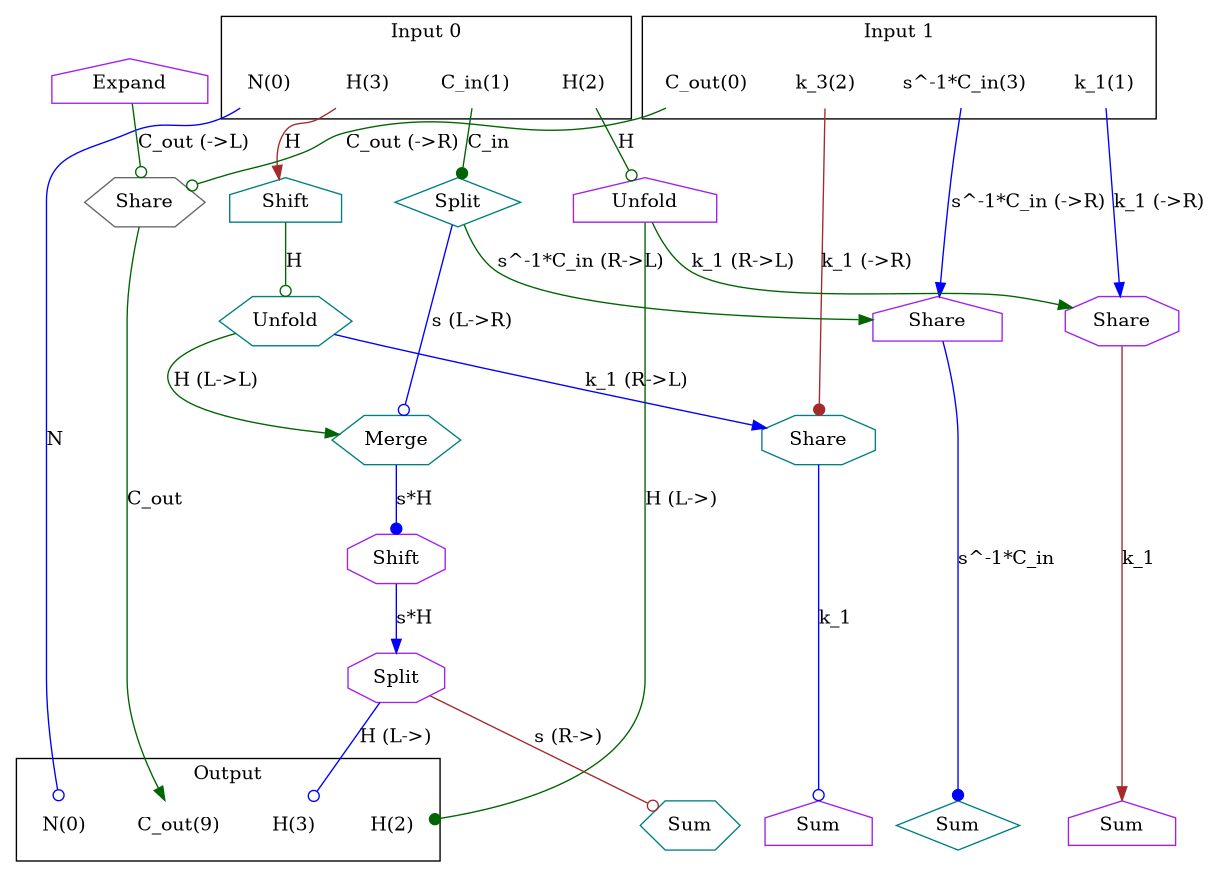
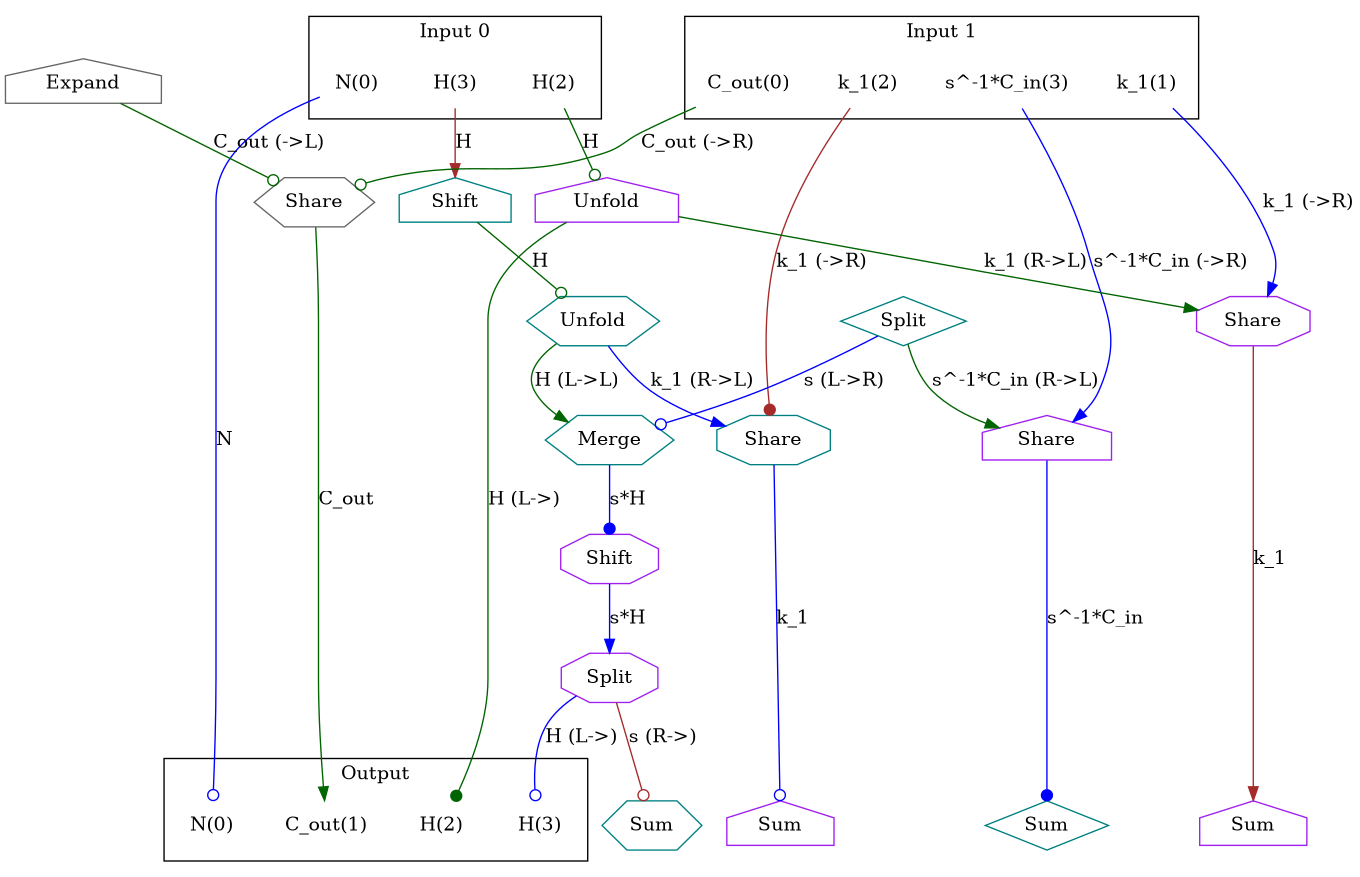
  digraph {
    newrank=true
    node [color=purple shape=none]
    edge [arrowhead=normal color=blue]
    n1 [color=teal label=Sum shape=hexagon]
    n2 [label=Sum shape=house]
    n3 [label=Sum shape=house]
    n4 [color=teal label=Sum shape=diamond]
    n5 [color=teal label="N(0)"]
-   n6 [label="C_out(9)"]
+   n6 [label="C_out(1)"]
    n7 [color=teal label="H(2)"]
    n8 [label="H(3)"]
    n9 [label="N(0)"]
-   n10 [label="C_in(1)"]
    n11 [color=gray40 label="H(2)"]
    n12 [label="H(3)"]
    n13 [color=gray40 label="C_out(0)"]
    n14 [label="k_1(1)"]
-   n15 [color=gray40 label="k_3(2)"]
+   n15 [color=gray40 label="k_1(2)"]
    n16 [label="s^-1*C_in(3)"]
    n17 [color=teal label=Split shape=diamond]
    n18 [label=Unfold shape=house]
    n19 [color=teal label=Shift shape=house]
    n20 [color=gray40 label=Share shape=hexagon]
    n21 [label=Share shape=octagon]
    n22 [color=teal label=Share shape=octagon]
    n23 [label=Share shape=house]
-   n24 [label=Expand shape=house]
+   n24 [color=gray40 label=Expand shape=house]
    n25 [label=Shift shape=octagon]
    n26 [label=Split shape=octagon]
    n27 [color=teal label=Unfold shape=hexagon]
    n28 [color=teal label=Merge shape=hexagon]
    subgraph sub_1 {
      rank=same
      n1
      n2
      n3
      n4
      n5
      n6
      n7
      n8
    }
    subgraph sub_2 {
      rank=same
      n9
-     n10
      n11
      n12
      n13
      n14
      n15
      n16
    }
    subgraph cluster_3 {
      label=Output
      n5
      n6
      n7
      n8
    }
    subgraph cluster_4 {
      label="Input 0"
      n9
-     n10
      n11
      n12
    }
    subgraph cluster_5 {
      label="Input 1"
      n13
      n14
      n15
      n16
    }
    n9 -> n5 [arrowhead=odot label=N]
-   n10 -> n17 [arrowhead=dot color=darkgreen label=C_in]
    n11 -> n18 [arrowhead=odot color=darkgreen label=H]
    n12 -> n19 [color=brown label=H]
    n13 -> n20 [arrowhead=odot color=darkgreen label="C_out (->R)"]
    n14 -> n21 [label="k_1 (->R)"]
    n15 -> n22 [arrowhead=dot color=brown label="k_1 (->R)"]
    n16 -> n23 [label="s^-1*C_in (->R)"]
    n17 -> n23 [color=darkgreen label="s^-1*C_in (R->L)"]
    n17 -> n28 [arrowhead=odot label="s (L->R)"]
    n18 -> n7 [arrowhead=dot color=darkgreen label="H (L->)"]
    n18 -> n21 [color=darkgreen label="k_1 (R->L)"]
    n19 -> n27 [arrowhead=odot color=darkgreen label=H]
    n20 -> n6 [color=darkgreen label=C_out]
    n21 -> n2 [color=brown label=k_1]
    n22 -> n3 [arrowhead=odot label=k_1]
    n23 -> n4 [arrowhead=dot label="s^-1*C_in"]
    n24 -> n20 [arrowhead=odot color=darkgreen label="C_out (->L)"]
    n25 -> n26 [label="s*H"]
    n26 -> n1 [arrowhead=odot color=brown label="s (R->)"]
    n26 -> n8 [arrowhead=odot label="H (L->)"]
    n27 -> n22 [label="k_1 (R->L)"]
    n27 -> n28 [color=darkgreen label="H (L->L)"]
    n28 -> n25 [arrowhead=dot label="s*H"]
  }
